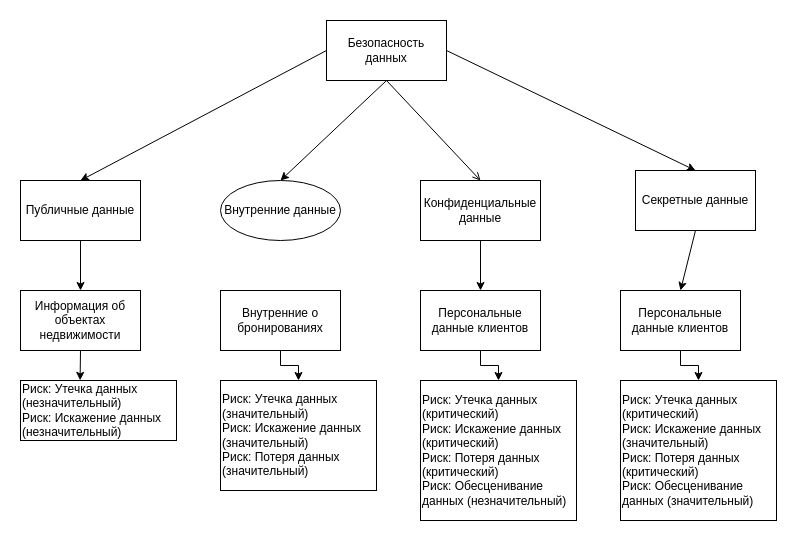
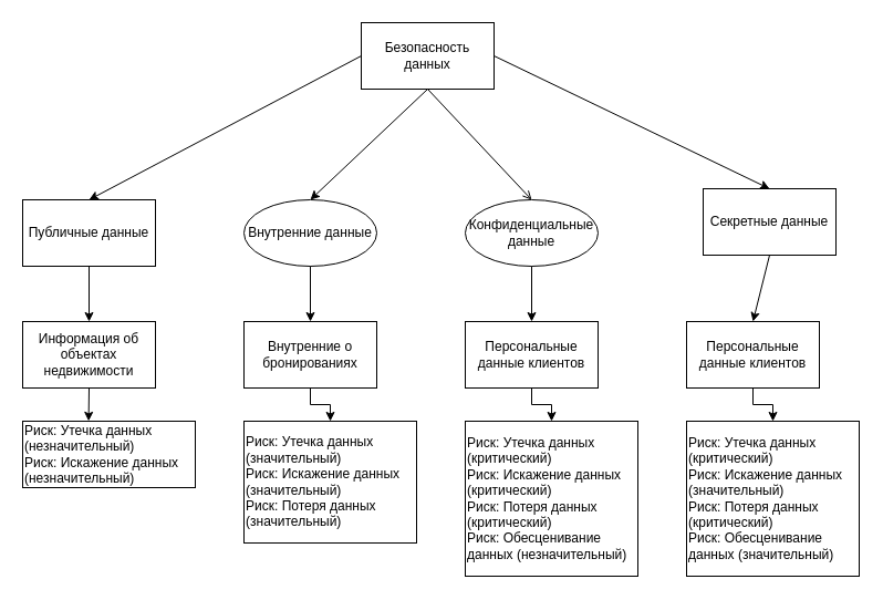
  <mxCell id="0" />
  <mxCell id="1" parent="0" />
  <mxCell id="2" value="Безопасность данных" style="rounded=0;whiteSpace=wrap;html=1;" vertex="1" parent="1"><mxGeometry x="326" y="20" width="120" height="60" as="geometry" /></mxCell>
  <mxCell id="3" value="Публичные данные" style="rounded=0;whiteSpace=wrap;html=1;" vertex="1" parent="1"><mxGeometry x="20" y="180" width="120" height="60" as="geometry" /></mxCell>
  <mxCell id="4" value="Внутренние данные" style="ellipse;whiteSpace=wrap;html=1;" vertex="1" parent="1"><mxGeometry x="220" y="180" width="120" height="60" as="geometry" /></mxCell>
- <mxCell id="5" value="Конфиденциальные данные" style="rounded=0;whiteSpace=wrap;html=1;" vertex="1" parent="1"><mxGeometry x="420" y="180" width="120" height="60" as="geometry" /></mxCell>
+ <mxCell id="5" value="Конфиденциальные данные" style="ellipse;whiteSpace=wrap;html=1;" vertex="1" parent="1"><mxGeometry x="420" y="180" width="120" height="60" as="geometry" /></mxCell>
  <mxCell id="6" value="Секретные данные" style="rounded=0;whiteSpace=wrap;html=1;" vertex="1" parent="1"><mxGeometry x="635" y="170" width="120" height="60" as="geometry" /></mxCell>
  <mxCell id="7" value="" style="endArrow=classic;html=1;rounded=0;exitX=0;exitY=0.5;exitDx=0;exitDy=0;entryX=0.5;entryY=0;entryDx=0;entryDy=0;" edge="1" parent="1" source="2" target="3"><mxGeometry width="50" height="50" relative="1" as="geometry"><mxPoint x="236" y="130" as="sourcePoint" /><mxPoint x="286" y="80" as="targetPoint" /></mxGeometry></mxCell>
  <mxCell id="8" value="" style="endArrow=classic;html=1;rounded=0;entryX=0.5;entryY=0;entryDx=0;entryDy=0;exitX=0.5;exitY=1;exitDx=0;exitDy=0;" edge="1" parent="1" source="2" target="4"><mxGeometry width="50" height="50" relative="1" as="geometry"><mxPoint x="236" y="130" as="sourcePoint" /><mxPoint x="286" y="80" as="targetPoint" /></mxGeometry></mxCell>
  <mxCell id="9" value="" style="endArrow=open;html=1;rounded=0;entryX=0.5;entryY=0;entryDx=0;entryDy=0;exitX=0.5;exitY=1;exitDx=0;exitDy=0;" edge="1" parent="1" source="2" target="5"><mxGeometry width="50" height="50" relative="1" as="geometry"><mxPoint x="236" y="130" as="sourcePoint" /><mxPoint x="286" y="80" as="targetPoint" /></mxGeometry></mxCell>
  <mxCell id="10" value="" style="endArrow=classic;html=1;rounded=0;entryX=0.5;entryY=0;entryDx=0;entryDy=0;exitX=1;exitY=0.5;exitDx=0;exitDy=0;" edge="1" parent="1" source="2" target="6"><mxGeometry width="50" height="50" relative="1" as="geometry"><mxPoint x="236" y="130" as="sourcePoint" /><mxPoint x="286" y="80" as="targetPoint" /></mxGeometry></mxCell>
  <mxCell id="11" value="Информация об объектах недвижимости" style="rounded=0;whiteSpace=wrap;html=1;" vertex="1" parent="1"><mxGeometry x="20" y="290" width="120" height="60" as="geometry" /></mxCell>
  <mxCell id="12" value="" style="endArrow=classic;html=1;rounded=0;exitX=0.5;exitY=1;exitDx=0;exitDy=0;entryX=0.5;entryY=0;entryDx=0;entryDy=0;" edge="1" parent="1" source="3" target="11"><mxGeometry width="50" height="50" relative="1" as="geometry"><mxPoint x="246" y="230" as="sourcePoint" /><mxPoint x="296" y="180" as="targetPoint" /></mxGeometry></mxCell>
  <mxCell id="13" value="Риск: Утечка данных&amp;nbsp; (незначительный)&lt;div&gt;Риск: Искажение данных (незначительный)&lt;/div&gt;" style="rounded=0;whiteSpace=wrap;html=1;align=left;" vertex="1" parent="1"><mxGeometry x="20" y="380" width="156" height="60" as="geometry" /></mxCell>
  <mxCell id="14" value="" style="endArrow=classic;html=1;rounded=0;exitX=0.5;exitY=1;exitDx=0;exitDy=0;entryX=0.382;entryY=-0.002;entryDx=0;entryDy=0;entryPerimeter=0;" edge="1" parent="1" source="11" target="13"><mxGeometry width="50" height="50" relative="1" as="geometry"><mxPoint x="246" y="230" as="sourcePoint" /><mxPoint x="296" y="180" as="targetPoint" /></mxGeometry></mxCell>
  <mxCell id="15" value="Внутренние о бронированиях" style="rounded=0;whiteSpace=wrap;html=1;" vertex="1" parent="1"><mxGeometry x="220" y="290" width="120" height="60" as="geometry" /></mxCell>
  <mxCell id="16" value="Риск: Утечка данных&amp;nbsp; (значительный)&lt;div&gt;Риск: Искажение данных (значительный)&lt;/div&gt;&lt;div&gt;Риск: Потеря данных&lt;/div&gt;&lt;div&gt;(значительный)&amp;nbsp;&lt;/div&gt;" style="rounded=0;whiteSpace=wrap;html=1;align=left;" vertex="1" parent="1"><mxGeometry x="220" y="380" width="156" height="110" as="geometry" /></mxCell>
  <mxCell id="17" value="" style="endArrow=classic;html=1;rounded=0;entryX=0.5;entryY=0;entryDx=0;entryDy=0;exitX=0.5;exitY=1;exitDx=0;exitDy=0;edgeStyle=orthogonalEdgeStyle;" edge="1" parent="1" source="15" target="16"><mxGeometry width="50" height="50" relative="1" as="geometry"><mxPoint x="186" y="350" as="sourcePoint" /><mxPoint x="236" y="300" as="targetPoint" /></mxGeometry></mxCell>
+ <mxCell id="18" value="" style="endArrow=classic;html=1;rounded=0;exitX=0.5;exitY=1;exitDx=0;exitDy=0;entryX=0.5;entryY=0;entryDx=0;entryDy=0;" edge="1" parent="1" source="4" target="15"><mxGeometry width="50" height="50" relative="1" as="geometry"><mxPoint x="206" y="350" as="sourcePoint" /><mxPoint x="256" y="300" as="targetPoint" /></mxGeometry></mxCell>
  <mxCell id="19" value="Персональные данные клиентов" style="rounded=0;whiteSpace=wrap;html=1;" vertex="1" parent="1"><mxGeometry x="420" y="290" width="120" height="60" as="geometry" /></mxCell>
  <mxCell id="20" value="Риск: Утечка данных&amp;nbsp; (критический)&lt;div&gt;Риск: Искажение данных (критический)&lt;/div&gt;&lt;div&gt;Риск: Потеря данных&lt;/div&gt;&lt;div&gt;(критический)&lt;/div&gt;&lt;div&gt;Риск: Обесценивание данных&amp;nbsp;&lt;span style=&quot;background-color: transparent; color: light-dark(rgb(0, 0, 0), rgb(255, 255, 255));&quot;&gt;(незначительный)&amp;nbsp;&lt;/span&gt;&lt;span style=&quot;background-color: transparent; color: light-dark(rgb(0, 0, 0), rgb(255, 255, 255));&quot;&gt;&amp;nbsp;&lt;/span&gt;&lt;/div&gt;" style="rounded=0;whiteSpace=wrap;html=1;align=left;" vertex="1" parent="1"><mxGeometry x="420" y="380" width="156" height="140" as="geometry" /></mxCell>
  <mxCell id="21" value="" style="endArrow=classic;html=1;rounded=0;entryX=0.5;entryY=0;entryDx=0;entryDy=0;exitX=0.5;exitY=1;exitDx=0;exitDy=0;edgeStyle=orthogonalEdgeStyle;" edge="1" parent="1" source="19" target="20"><mxGeometry width="50" height="50" relative="1" as="geometry"><mxPoint x="266" y="350" as="sourcePoint" /><mxPoint x="316" y="300" as="targetPoint" /></mxGeometry></mxCell>
  <mxCell id="22" value="" style="endArrow=classic;html=1;rounded=0;entryX=0.5;entryY=0;entryDx=0;entryDy=0;exitX=0.5;exitY=1;exitDx=0;exitDy=0;" edge="1" parent="1" source="5" target="19"><mxGeometry width="50" height="50" relative="1" as="geometry"><mxPoint x="266" y="350" as="sourcePoint" /><mxPoint x="316" y="300" as="targetPoint" /></mxGeometry></mxCell>
  <mxCell id="23" value="Персональные данные клиентов" style="rounded=0;whiteSpace=wrap;html=1;" vertex="1" parent="1"><mxGeometry x="620" y="290" width="120" height="60" as="geometry" /></mxCell>
  <mxCell id="24" value="" style="endArrow=classic;html=1;rounded=0;entryX=0.5;entryY=0;entryDx=0;entryDy=0;exitX=0.5;exitY=1;exitDx=0;exitDy=0;" edge="1" parent="1" source="6" target="23"><mxGeometry width="50" height="50" relative="1" as="geometry"><mxPoint x="536" y="350" as="sourcePoint" /><mxPoint x="586" y="300" as="targetPoint" /></mxGeometry></mxCell>
  <mxCell id="25" value="Риск: Утечка данных&amp;nbsp; (критический)&lt;div&gt;Риск: Искажение данных (значительный)&lt;/div&gt;&lt;div&gt;Риск: Потеря данных&lt;/div&gt;&lt;div&gt;(критический)&lt;/div&gt;&lt;div&gt;Риск: Обесценивание данных&amp;nbsp;&lt;span style=&quot;background-color: transparent; color: light-dark(rgb(0, 0, 0), rgb(255, 255, 255));&quot;&gt;(значительный)&amp;nbsp;&lt;/span&gt;&lt;span style=&quot;background-color: transparent; color: light-dark(rgb(0, 0, 0), rgb(255, 255, 255));&quot;&gt;&amp;nbsp;&lt;/span&gt;&lt;/div&gt;" style="rounded=0;whiteSpace=wrap;html=1;align=left;" vertex="1" parent="1"><mxGeometry x="620" y="380" width="156" height="140" as="geometry" /></mxCell>
  <mxCell id="26" value="" style="endArrow=classic;html=1;rounded=0;entryX=0.5;entryY=0;entryDx=0;entryDy=0;exitX=0.5;exitY=1;exitDx=0;exitDy=0;edgeStyle=orthogonalEdgeStyle;" edge="1" parent="1" source="23" target="25"><mxGeometry width="50" height="50" relative="1" as="geometry"><mxPoint x="536" y="350" as="sourcePoint" /><mxPoint x="586" y="300" as="targetPoint" /></mxGeometry></mxCell>
